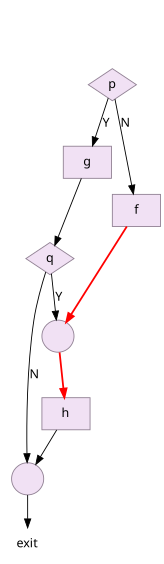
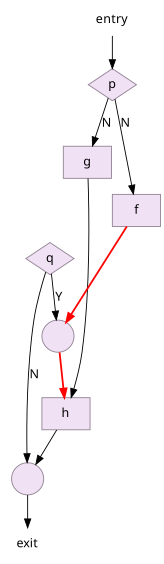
  digraph {
    fontname="Noto Sans"
    node [color="#918194" fillcolor="#f1e1f4" fontname="Noto Sans" shape=box style=filled]
    edge [color=black fontname="Noto Sans"]
    n1 [label=g]
    n2 [label=q shape=diamond]
    n3 [filllcolor=yellow label=" " shape=circle]
    n4 [filllcolor=yellow label=" " shape=circle]
    n5 [label=p shape=diamond]
    n6 [label=f]
    n7 [fillcolor=white label=exit shape=plaintext]
    n8 [label=h]
-   n1 -> n2
+   n9 [fillcolor=white label=entry shape=plaintext]
+   n1 -> n8
    n2 -> n3 [label=N]
    n2 -> n4 [label=Y]
    n3 -> n7
    n4 -> n8 [color=red style=bold]
-   n5 -> n1 [label=Y]
+   n5 -> n1 [label=N]
    n5 -> n6 [label=N]
    n6 -> n4 [color=red style=bold]
    n8 -> n3
+   n9 -> n5
  }
